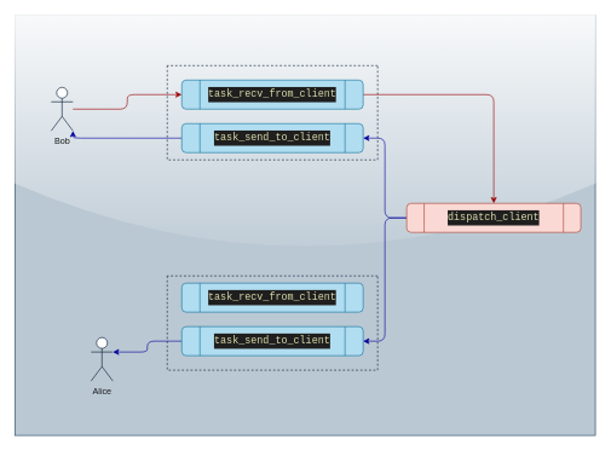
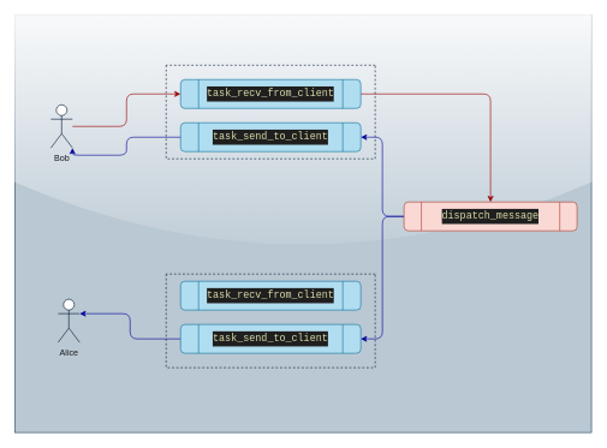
  <mxCell id="0" />
  <mxCell id="1" parent="0" />
  <mxCell id="2" value="" style="rounded=0;whiteSpace=wrap;html=1;fillColor=#bac8d3;strokeColor=#23445d;glass=1;shadow=0;" vertex="1" parent="1"><mxGeometry x="20" y="20" width="800" height="580" as="geometry" /></mxCell>
  <mxCell id="3" style="edgeStyle=orthogonalEdgeStyle;html=1;entryX=0;entryY=0.5;entryDx=0;entryDy=0;strokeColor=#990000;fontColor=#003366;" edge="1" parent="1" source="4" target="7"><mxGeometry relative="1" as="geometry" /></mxCell>
- <mxCell id="4" value="Bob" style="shape=umlActor;verticalLabelPosition=bottom;verticalAlign=top;html=1;outlineConnect=0;rounded=0;shadow=0;glass=1;sketch=0;strokeColor=#001933;fontColor=#1A1A1A;" vertex="1" parent="1"><mxGeometry x="70" y="120" width="30" height="60" as="geometry" /></mxCell>
- <mxCell id="5" value="Alice" style="shape=umlActor;verticalLabelPosition=bottom;verticalAlign=top;html=1;outlineConnect=0;rounded=0;shadow=0;glass=1;sketch=0;strokeColor=#001933;fontColor=#1A1A1A;" vertex="1" parent="1"><mxGeometry x="125" y="465" width="30" height="60" as="geometry" /></mxCell>
+ <mxCell id="4" value="Bob" style="shape=umlActor;verticalLabelPosition=bottom;verticalAlign=top;html=1;outlineConnect=0;rounded=0;shadow=0;glass=1;sketch=0;strokeColor=#001933;fontColor=#1A1A1A;" vertex="1" parent="1"><mxGeometry x="70" y="145" width="30" height="60" as="geometry" /></mxCell>
+ <mxCell id="5" value="Alice" style="shape=umlActor;verticalLabelPosition=bottom;verticalAlign=top;html=1;outlineConnect=0;rounded=0;shadow=0;glass=1;sketch=0;strokeColor=#001933;fontColor=#1A1A1A;" vertex="1" parent="1"><mxGeometry x="80" y="415" width="30" height="60" as="geometry" /></mxCell>
  <mxCell id="6" style="edgeStyle=orthogonalEdgeStyle;html=1;entryX=0.5;entryY=0;entryDx=0;entryDy=0;fontColor=#003366;strokeColor=#990000;" edge="1" parent="1" source="7" target="15"><mxGeometry relative="1" as="geometry" /></mxCell>
  <mxCell id="7" value="&lt;div style=&quot;color: rgb(204, 204, 204); background-color: rgb(31, 31, 31); font-family: Menlo, Monaco, &amp;quot;Courier New&amp;quot;, monospace; font-size: 14px; line-height: 21px;&quot;&gt;&lt;span style=&quot;color: #dcdcaa;&quot;&gt;task_recv_from_client&lt;/span&gt;&lt;/div&gt;" style="shape=process;whiteSpace=wrap;html=1;backgroundOutline=1;rounded=1;shadow=0;glass=0;sketch=0;strokeColor=#10739e;fillColor=#b1ddf0;fontColor=#003366;" vertex="1" parent="1"><mxGeometry x="250" y="110" width="250" height="40" as="geometry" /></mxCell>
  <mxCell id="8" style="edgeStyle=orthogonalEdgeStyle;html=1;entryX=1;entryY=1;entryDx=0;entryDy=0;entryPerimeter=0;strokeColor=#000099;fontColor=#003366;" edge="1" parent="1" source="9" target="4"><mxGeometry relative="1" as="geometry" /></mxCell>
  <mxCell id="9" value="&lt;div style=&quot;color: rgb(204, 204, 204); background-color: rgb(31, 31, 31); font-family: Menlo, Monaco, &amp;quot;Courier New&amp;quot;, monospace; font-size: 14px; line-height: 21px;&quot;&gt;&lt;div style=&quot;line-height: 21px;&quot;&gt;&lt;span style=&quot;color: #dcdcaa;&quot;&gt;task_send_to_client&lt;/span&gt;&lt;/div&gt;&lt;/div&gt;" style="shape=process;whiteSpace=wrap;html=1;backgroundOutline=1;rounded=1;shadow=0;glass=0;sketch=0;strokeColor=#10739e;fillColor=#b1ddf0;fontColor=#003366;" vertex="1" parent="1"><mxGeometry x="250" y="170" width="250" height="40" as="geometry" /></mxCell>
  <mxCell id="10" value="&lt;div style=&quot;color: rgb(204, 204, 204); background-color: rgb(31, 31, 31); font-family: Menlo, Monaco, &amp;quot;Courier New&amp;quot;, monospace; font-size: 14px; line-height: 21px;&quot;&gt;&lt;span style=&quot;color: #dcdcaa;&quot;&gt;task_recv_from_client&lt;/span&gt;&lt;/div&gt;" style="shape=process;whiteSpace=wrap;html=1;backgroundOutline=1;rounded=1;shadow=0;glass=0;sketch=0;strokeColor=#10739e;fillColor=#b1ddf0;fontColor=#003366;" vertex="1" parent="1"><mxGeometry x="250" y="390" width="250" height="40" as="geometry" /></mxCell>
  <mxCell id="11" style="edgeStyle=orthogonalEdgeStyle;html=1;entryX=1;entryY=0.333;entryDx=0;entryDy=0;entryPerimeter=0;strokeColor=#000099;fontColor=#003366;" edge="1" parent="1" source="12" target="5"><mxGeometry relative="1" as="geometry" /></mxCell>
  <mxCell id="12" value="&lt;div style=&quot;color: rgb(204, 204, 204); background-color: rgb(31, 31, 31); font-family: Menlo, Monaco, &amp;quot;Courier New&amp;quot;, monospace; font-size: 14px; line-height: 21px;&quot;&gt;&lt;div style=&quot;line-height: 21px;&quot;&gt;&lt;span style=&quot;color: #dcdcaa;&quot;&gt;task_send_to_client&lt;/span&gt;&lt;/div&gt;&lt;/div&gt;" style="shape=process;whiteSpace=wrap;html=1;backgroundOutline=1;rounded=1;shadow=0;glass=0;sketch=0;strokeColor=#10739e;fillColor=#b1ddf0;fontColor=#003366;" vertex="1" parent="1"><mxGeometry x="250" y="450" width="250" height="40" as="geometry" /></mxCell>
  <mxCell id="13" style="edgeStyle=orthogonalEdgeStyle;html=1;entryX=1;entryY=0.5;entryDx=0;entryDy=0;strokeColor=#000099;fontColor=#003366;" edge="1" parent="1" source="15" target="9"><mxGeometry relative="1" as="geometry" /></mxCell>
  <mxCell id="14" style="edgeStyle=orthogonalEdgeStyle;html=1;entryX=1;entryY=0.5;entryDx=0;entryDy=0;strokeColor=#000099;fontColor=#003366;" edge="1" parent="1" source="15" target="12"><mxGeometry relative="1" as="geometry" /></mxCell>
- <mxCell id="15" value="&lt;div style=&quot;color: rgb(204, 204, 204); background-color: rgb(31, 31, 31); font-family: Menlo, Monaco, &amp;quot;Courier New&amp;quot;, monospace; font-size: 14px; line-height: 21px;&quot;&gt;&lt;span style=&quot;color: #dcdcaa;&quot;&gt;dispatch_client&lt;/span&gt;&lt;/div&gt;" style="shape=process;whiteSpace=wrap;html=1;backgroundOutline=1;rounded=1;shadow=0;glass=0;sketch=0;strokeColor=#ae4132;fillColor=#fad9d5;" vertex="1" parent="1"><mxGeometry x="560" y="280" width="240" height="40" as="geometry" /></mxCell>
+ <mxCell id="15" value="&lt;div style=&quot;color: rgb(204, 204, 204); background-color: rgb(31, 31, 31); font-family: Menlo, Monaco, &amp;quot;Courier New&amp;quot;, monospace; font-size: 14px; line-height: 21px;&quot;&gt;&lt;span style=&quot;color: #dcdcaa;&quot;&gt;dispatch_message&lt;/span&gt;&lt;/div&gt;" style="shape=process;whiteSpace=wrap;html=1;backgroundOutline=1;rounded=1;shadow=0;glass=0;sketch=0;strokeColor=#ae4132;fillColor=#fad9d5;" vertex="1" parent="1"><mxGeometry x="560" y="280" width="240" height="40" as="geometry" /></mxCell>
  <mxCell id="16" value="" style="swimlane;startSize=0;rounded=1;shadow=0;glass=0;sketch=0;strokeColor=#001933;fontColor=#003366;dashed=1;" vertex="1" parent="1"><mxGeometry x="230" y="90" width="290" height="130" as="geometry"><mxRectangle x="340" y="140" width="50" height="40" as="alternateBounds" /></mxGeometry></mxCell>
  <mxCell id="17" value="" style="swimlane;startSize=0;rounded=1;shadow=0;glass=0;sketch=0;strokeColor=#001933;fontColor=#003366;dashed=1;" vertex="1" parent="1"><mxGeometry x="230" y="380" width="290" height="130" as="geometry"><mxRectangle x="340" y="140" width="50" height="40" as="alternateBounds" /></mxGeometry></mxCell>
